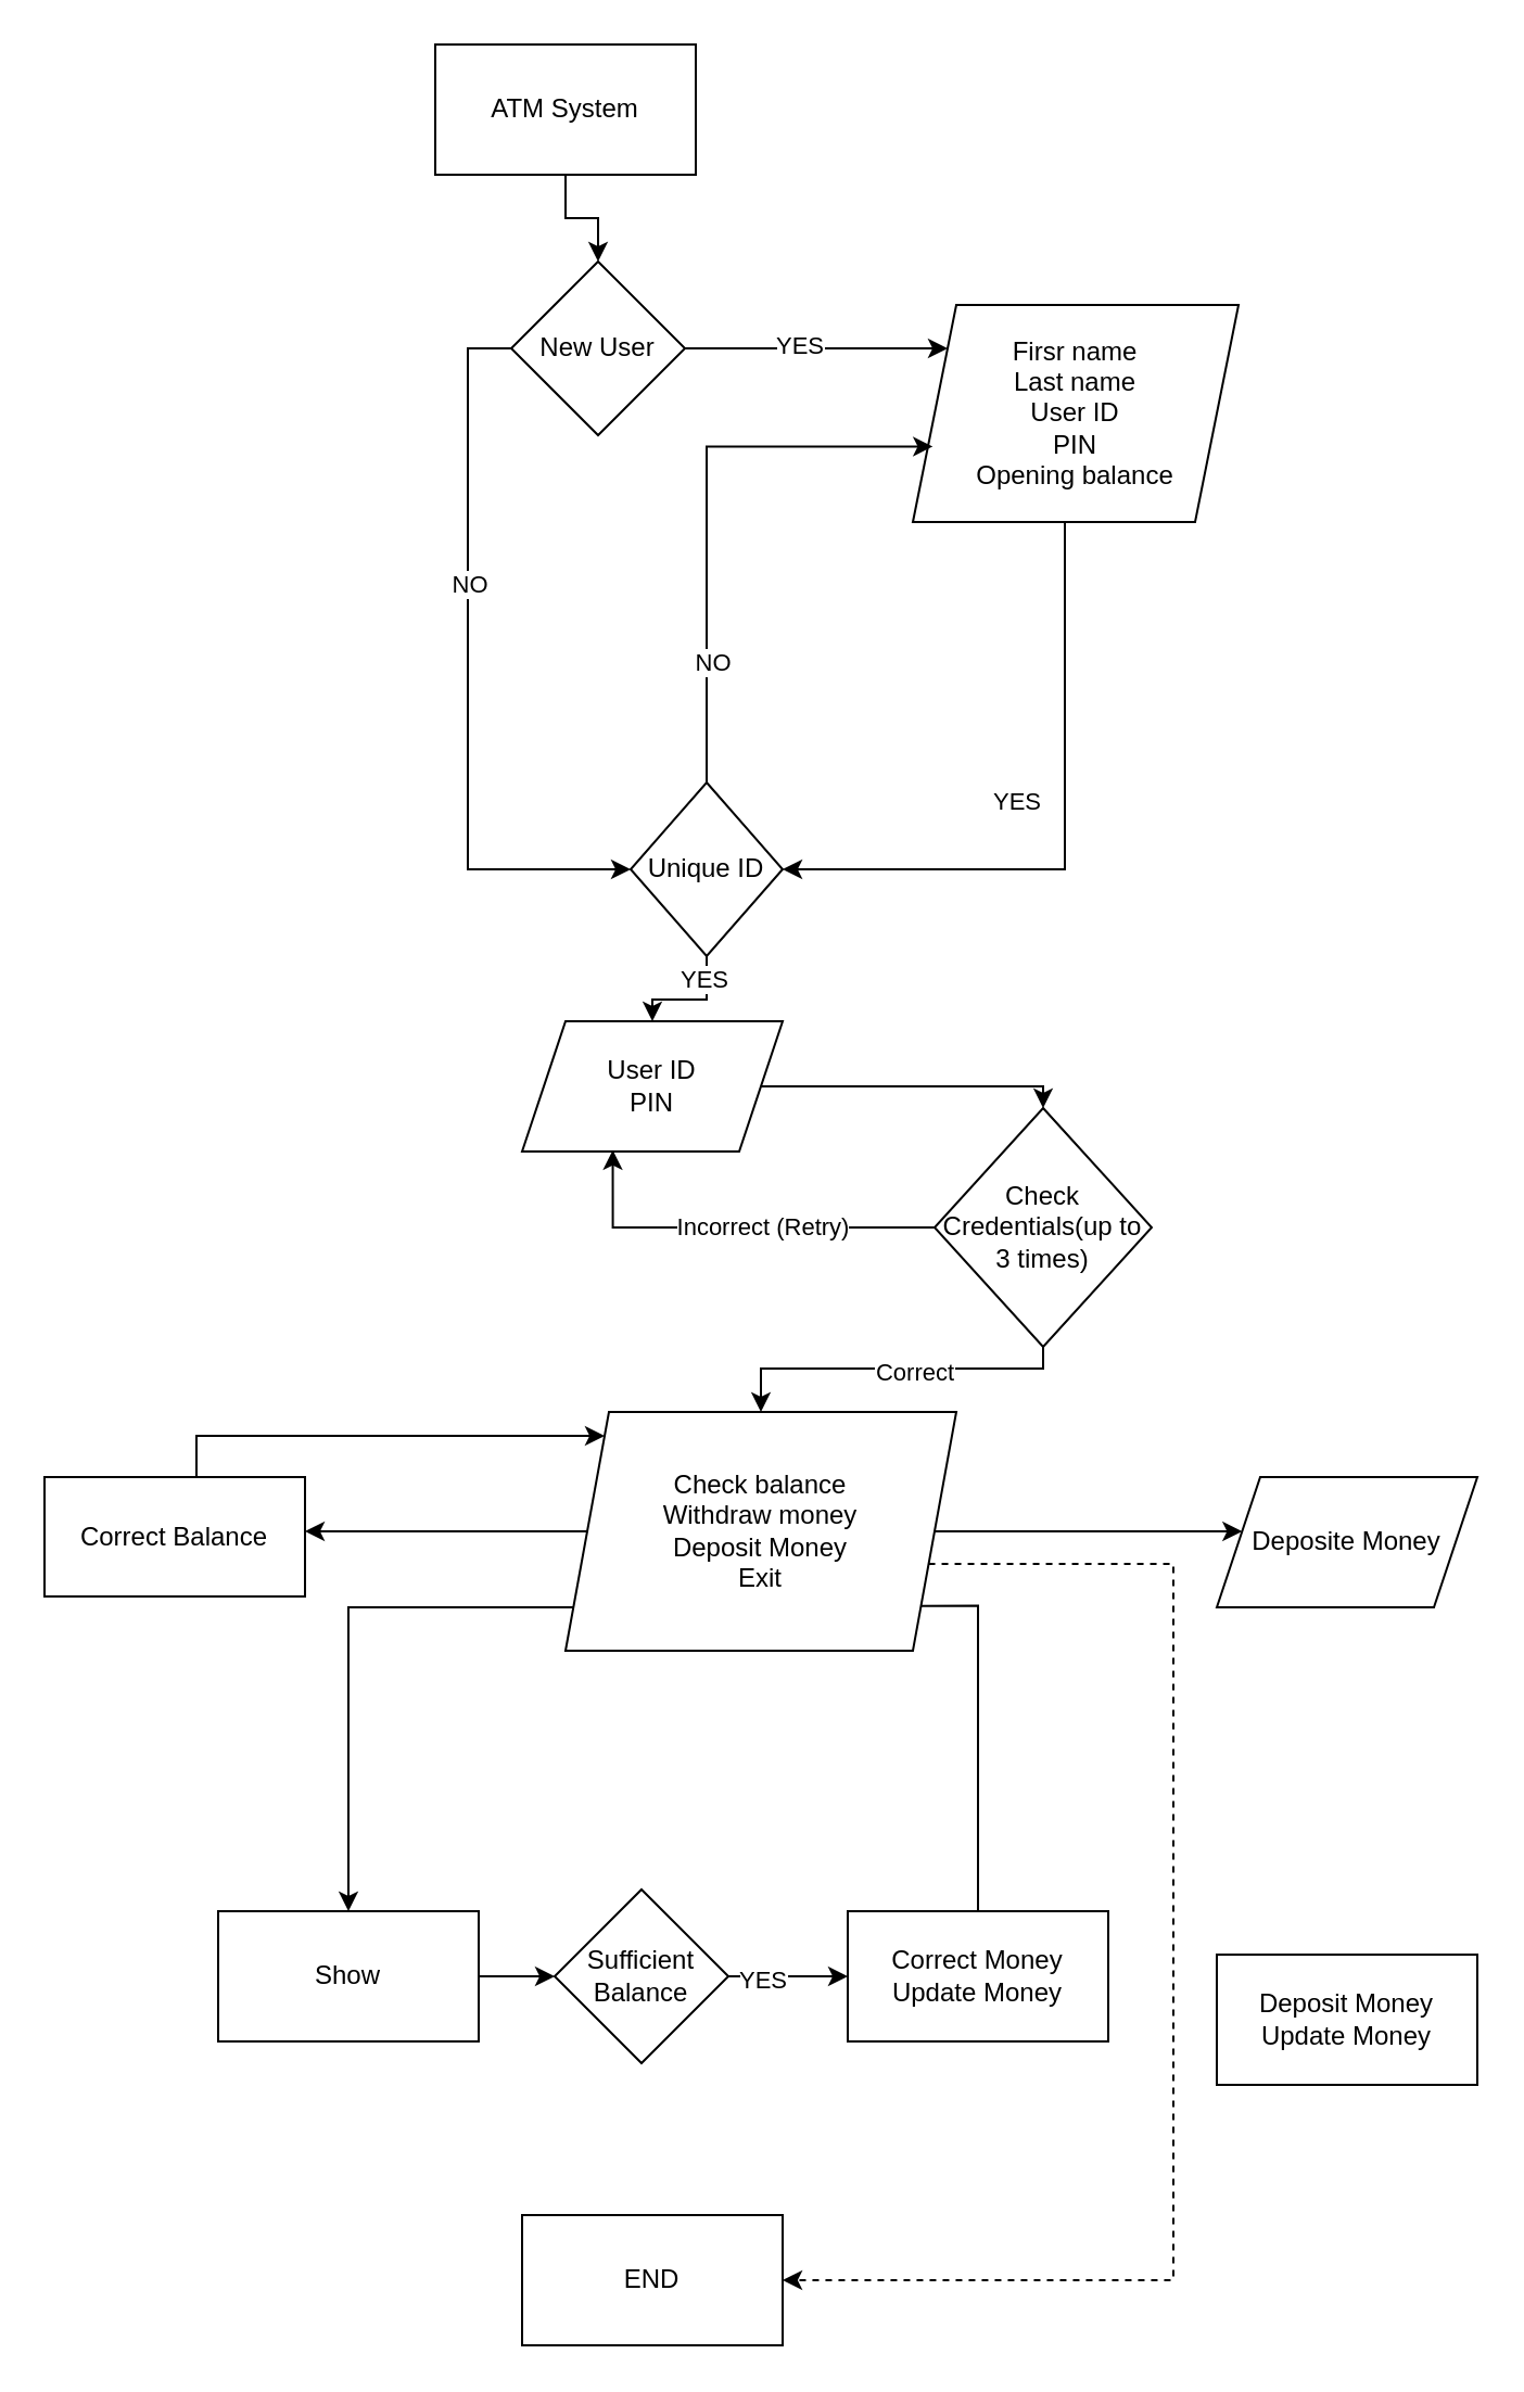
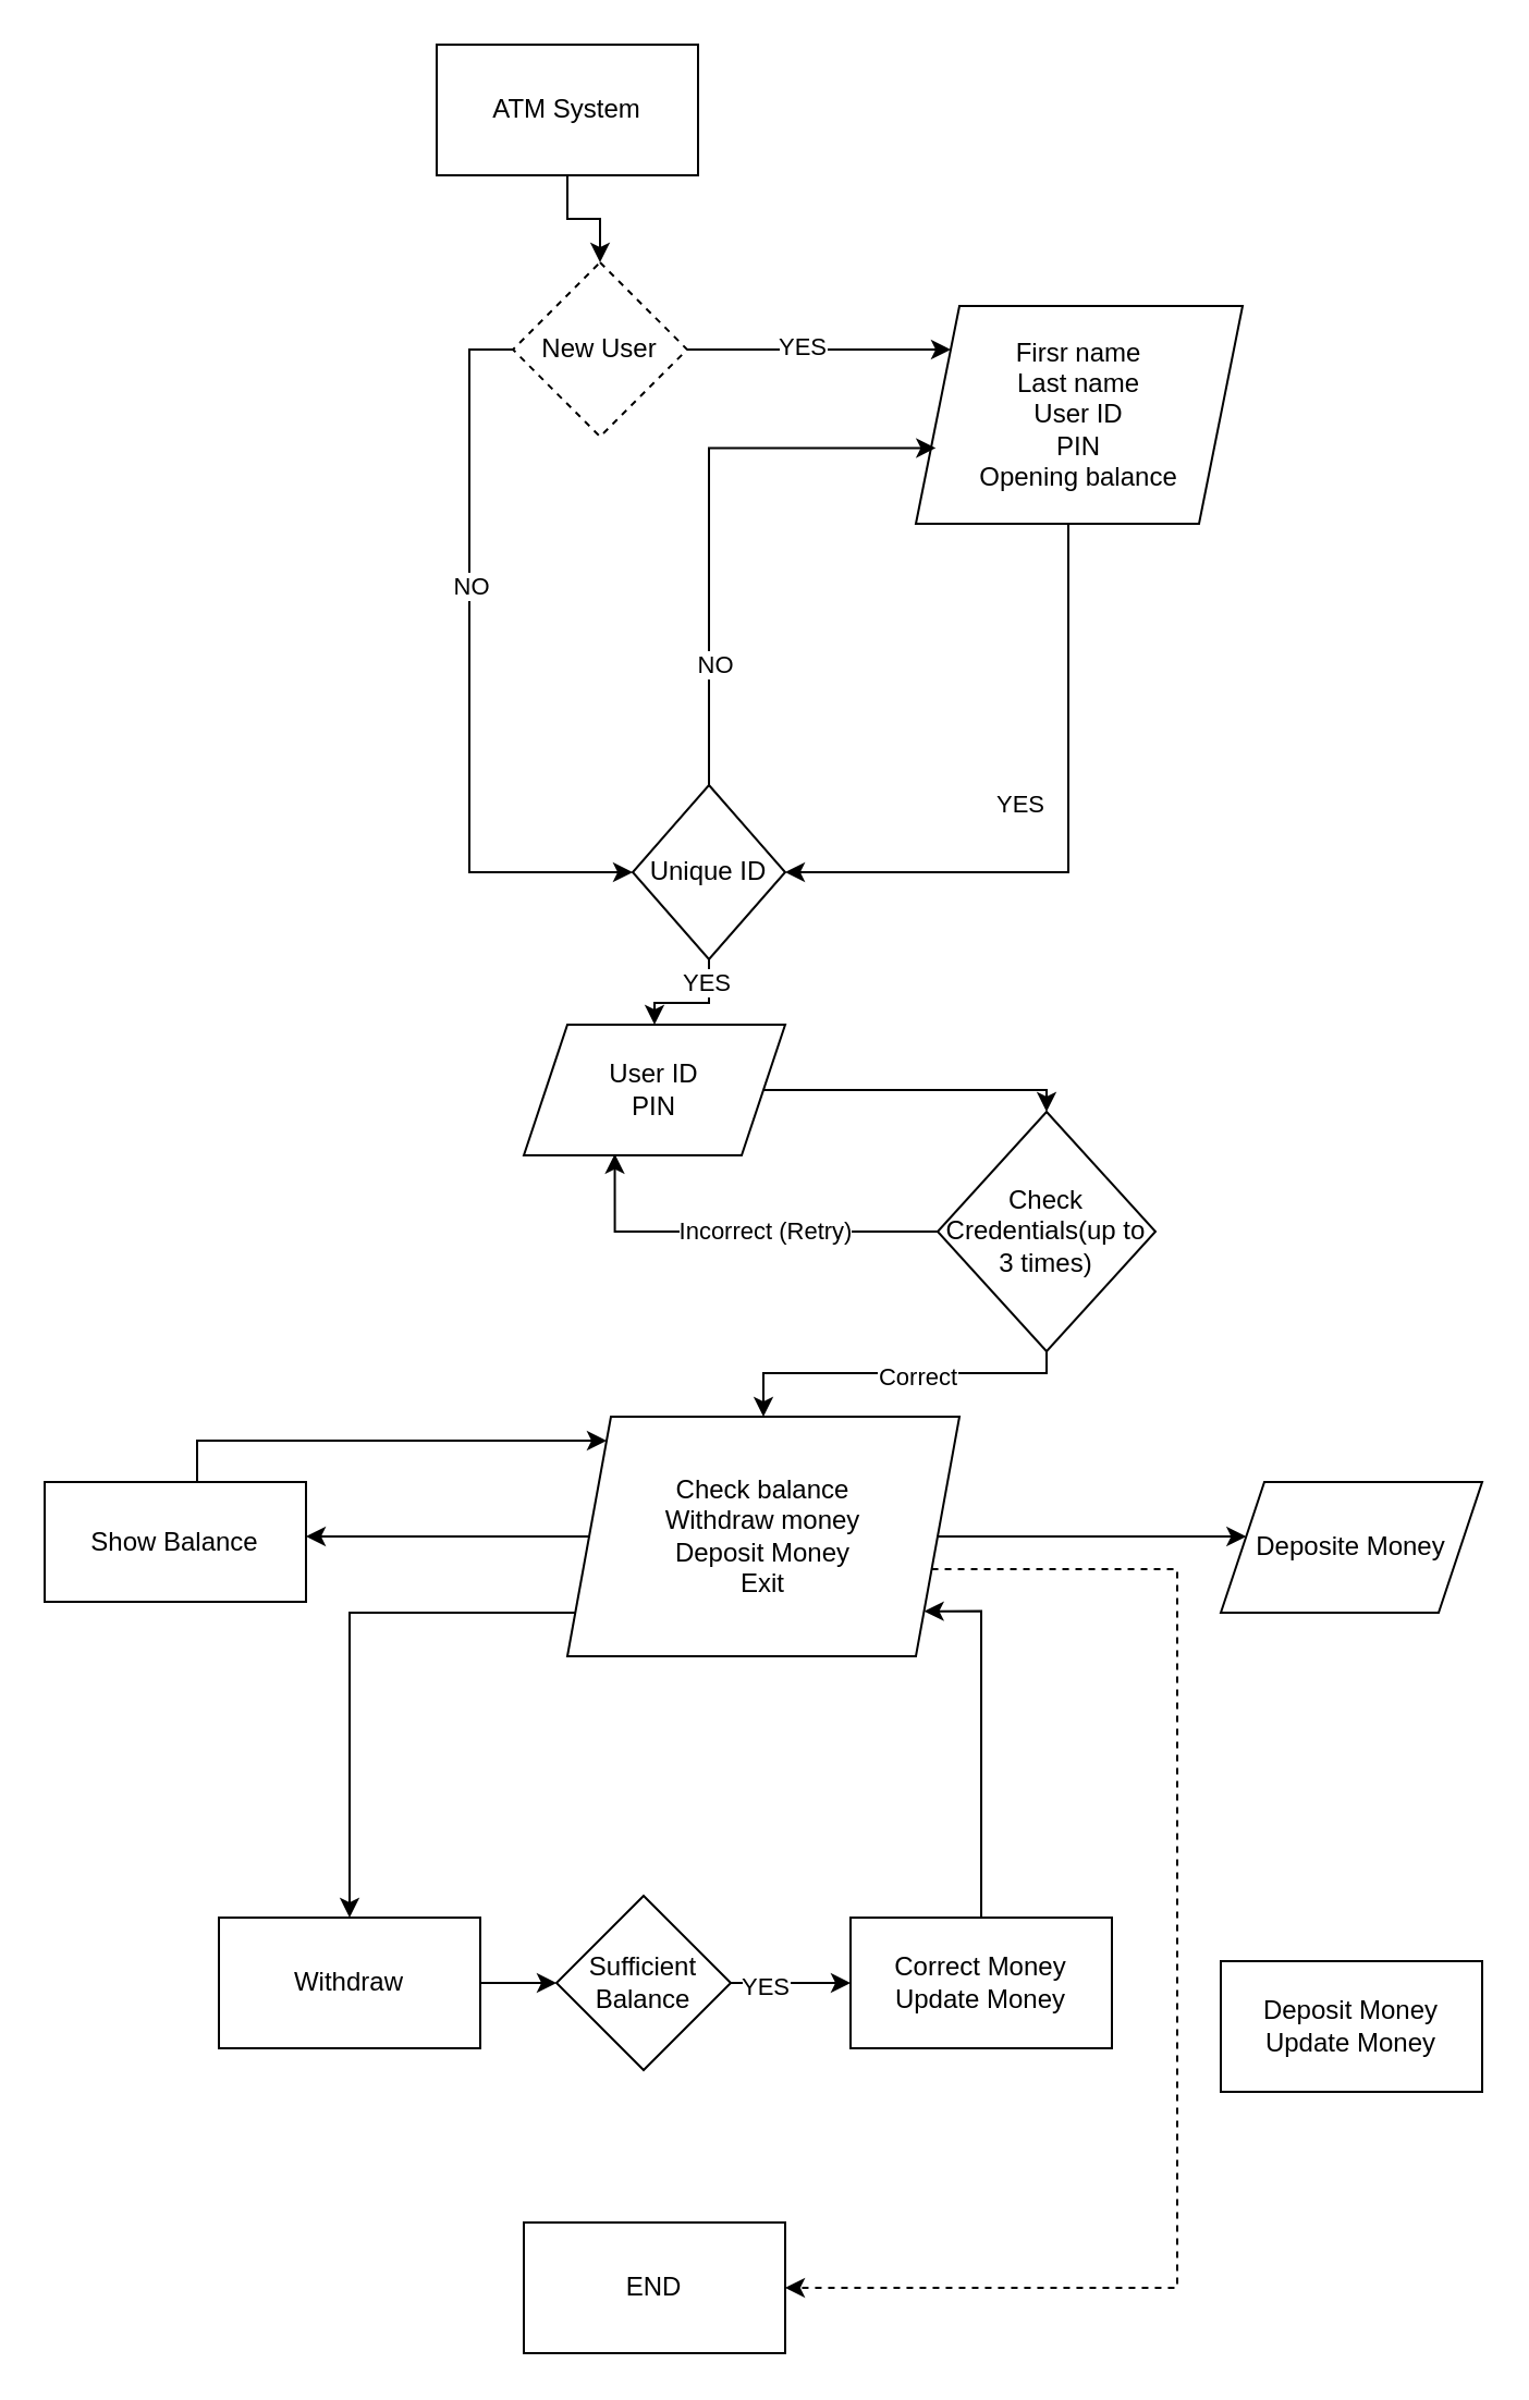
  <mxCell id="0" />
  <mxCell id="1" parent="0" />
  <mxCell id="2" value="" style="edgeStyle=orthogonalEdgeStyle;rounded=0;orthogonalLoop=1;jettySize=auto;html=1;" edge="1" parent="1" source="3" target="8"><mxGeometry relative="1" as="geometry" /></mxCell>
  <mxCell id="3" value="ATM System" style="rounded=0;whiteSpace=wrap;html=1;" vertex="1" parent="1"><mxGeometry x="200" y="20" width="120" height="60" as="geometry" /></mxCell>
  <mxCell id="4" value="" style="edgeStyle=orthogonalEdgeStyle;rounded=0;orthogonalLoop=1;jettySize=auto;html=1;" edge="1" parent="1" source="8" target="11"><mxGeometry relative="1" as="geometry"><Array as="points"><mxPoint x="430" y="170" /><mxPoint x="430" y="170" /></Array></mxGeometry></mxCell>
  <mxCell id="5" value="YES" style="edgeLabel;html=1;align=center;verticalAlign=middle;resizable=0;points=[];" vertex="1" connectable="0" parent="4"><mxGeometry x="-0.138" y="2" relative="1" as="geometry"><mxPoint as="offset" /></mxGeometry></mxCell>
  <mxCell id="6" style="edgeStyle=orthogonalEdgeStyle;rounded=0;orthogonalLoop=1;jettySize=auto;html=1;exitX=0;exitY=0.5;exitDx=0;exitDy=0;entryX=0;entryY=0.5;entryDx=0;entryDy=0;" edge="1" parent="1" source="8" target="14"><mxGeometry relative="1" as="geometry" /></mxCell>
  <mxCell id="7" value="NO" style="edgeLabel;html=1;align=center;verticalAlign=middle;resizable=0;points=[];" vertex="1" connectable="0" parent="6"><mxGeometry x="-0.233" y="-4" relative="1" as="geometry"><mxPoint x="4" as="offset" /></mxGeometry></mxCell>
- <mxCell id="8" value="New User" style="rhombus;whiteSpace=wrap;html=1;" vertex="1" parent="1"><mxGeometry x="235" y="120" width="80" height="80" as="geometry" /></mxCell>
+ <mxCell id="8" value="New User" style="rhombus;whiteSpace=wrap;html=1;dashed=1;" vertex="1" parent="1"><mxGeometry x="235" y="120" width="80" height="80" as="geometry" /></mxCell>
  <mxCell id="9" value="" style="edgeStyle=orthogonalEdgeStyle;rounded=0;orthogonalLoop=1;jettySize=auto;html=1;" edge="1" parent="1" source="11" target="14"><mxGeometry relative="1" as="geometry"><mxPoint x="385" y="300" as="targetPoint" /><Array as="points"><mxPoint x="490" y="400" /></Array></mxGeometry></mxCell>
  <mxCell id="10" value="YES" style="edgeLabel;html=1;align=center;verticalAlign=middle;resizable=0;points=[];" vertex="1" connectable="0" parent="9"><mxGeometry x="-0.117" relative="1" as="geometry"><mxPoint x="-23" as="offset" /></mxGeometry></mxCell>
  <mxCell id="11" value="Firsr name&lt;div&gt;Last name&lt;/div&gt;&lt;div&gt;User ID&lt;/div&gt;&lt;div&gt;PIN&lt;/div&gt;&lt;div&gt;Opening balance&lt;/div&gt;" style="shape=parallelogram;perimeter=parallelogramPerimeter;whiteSpace=wrap;html=1;fixedSize=1;" vertex="1" parent="1"><mxGeometry x="420" y="140" width="150" height="100" as="geometry" /></mxCell>
  <mxCell id="12" value="" style="edgeStyle=orthogonalEdgeStyle;rounded=0;orthogonalLoop=1;jettySize=auto;html=1;" edge="1" parent="1" source="14" target="16"><mxGeometry relative="1" as="geometry" /></mxCell>
  <mxCell id="13" value="YES" style="edgeLabel;html=1;align=center;verticalAlign=middle;resizable=0;points=[];" vertex="1" connectable="0" parent="12"><mxGeometry x="-0.191" y="2" relative="1" as="geometry"><mxPoint y="-12" as="offset" /></mxGeometry></mxCell>
  <mxCell id="14" value="Unique ID" style="rhombus;whiteSpace=wrap;html=1;" vertex="1" parent="1"><mxGeometry x="290" y="360" width="70" height="80" as="geometry" /></mxCell>
  <mxCell id="15" value="" style="edgeStyle=orthogonalEdgeStyle;rounded=0;orthogonalLoop=1;jettySize=auto;html=1;" edge="1" parent="1" source="16" target="19"><mxGeometry relative="1" as="geometry"><Array as="points"><mxPoint x="460" y="500" /><mxPoint x="460" y="500" /></Array></mxGeometry></mxCell>
  <mxCell id="16" value="User ID&lt;div&gt;PIN&lt;/div&gt;" style="shape=parallelogram;perimeter=parallelogramPerimeter;whiteSpace=wrap;html=1;fixedSize=1;" vertex="1" parent="1"><mxGeometry x="240" y="470" width="120" height="60" as="geometry" /></mxCell>
  <mxCell id="17" value="" style="edgeStyle=orthogonalEdgeStyle;rounded=0;orthogonalLoop=1;jettySize=auto;html=1;" edge="1" parent="1" source="19" target="24"><mxGeometry relative="1" as="geometry"><Array as="points"><mxPoint x="480" y="630" /><mxPoint x="350" y="630" /></Array></mxGeometry></mxCell>
  <mxCell id="18" value="Correct" style="edgeLabel;html=1;align=center;verticalAlign=middle;resizable=0;points=[];" vertex="1" connectable="0" parent="17"><mxGeometry x="-0.422" y="1" relative="1" as="geometry"><mxPoint x="-24" as="offset" /></mxGeometry></mxCell>
  <mxCell id="19" value="Check Credentials(up to 3 times)" style="rhombus;whiteSpace=wrap;html=1;" vertex="1" parent="1"><mxGeometry x="430" y="510" width="100" height="110" as="geometry" /></mxCell>
  <mxCell id="20" value="" style="edgeStyle=orthogonalEdgeStyle;rounded=0;orthogonalLoop=1;jettySize=auto;html=1;dashed=1;" edge="1" parent="1" source="24" target="25"><mxGeometry relative="1" as="geometry"><Array as="points"><mxPoint x="540" y="720" /><mxPoint x="540" y="1050" /></Array></mxGeometry></mxCell>
  <mxCell id="21" value="" style="edgeStyle=orthogonalEdgeStyle;rounded=0;orthogonalLoop=1;jettySize=auto;html=1;" edge="1" parent="1" source="24" target="27"><mxGeometry relative="1" as="geometry"><Array as="points"><mxPoint x="270" y="680" /></Array></mxGeometry></mxCell>
  <mxCell id="22" value="" style="edgeStyle=orthogonalEdgeStyle;rounded=0;orthogonalLoop=1;jettySize=auto;html=1;" edge="1" parent="1" source="24" target="29"><mxGeometry relative="1" as="geometry"><Array as="points"><mxPoint x="160" y="740" /></Array></mxGeometry></mxCell>
  <mxCell id="23" value="" style="edgeStyle=orthogonalEdgeStyle;rounded=0;orthogonalLoop=1;jettySize=auto;html=1;" edge="1" parent="1" source="24" target="35"><mxGeometry relative="1" as="geometry"><Array as="points"><mxPoint x="610" y="705" /><mxPoint x="610" y="705" /></Array></mxGeometry></mxCell>
  <mxCell id="24" value="Check balance&lt;div&gt;Withdraw money&lt;/div&gt;&lt;div&gt;Deposit Money&lt;/div&gt;&lt;div&gt;Exit&lt;/div&gt;" style="shape=parallelogram;perimeter=parallelogramPerimeter;whiteSpace=wrap;html=1;fixedSize=1;" vertex="1" parent="1"><mxGeometry x="260" y="650" width="180" height="110" as="geometry" /></mxCell>
  <mxCell id="25" value="END" style="whiteSpace=wrap;html=1;" vertex="1" parent="1"><mxGeometry x="240" y="1020" width="120" height="60" as="geometry" /></mxCell>
  <mxCell id="26" style="edgeStyle=orthogonalEdgeStyle;rounded=0;orthogonalLoop=1;jettySize=auto;html=1;entryX=0;entryY=0;entryDx=0;entryDy=0;" edge="1" parent="1" source="27" target="24"><mxGeometry relative="1" as="geometry"><Array as="points"><mxPoint x="90" y="661" /></Array></mxGeometry></mxCell>
- <mxCell id="27" value="Correct Balance" style="whiteSpace=wrap;html=1;" vertex="1" parent="1"><mxGeometry x="20" y="680" width="120" height="55" as="geometry" /></mxCell>
+ <mxCell id="27" value="Show Balance" style="whiteSpace=wrap;html=1;" vertex="1" parent="1"><mxGeometry x="20" y="680" width="120" height="55" as="geometry" /></mxCell>
  <mxCell id="28" value="" style="edgeStyle=orthogonalEdgeStyle;rounded=0;orthogonalLoop=1;jettySize=auto;html=1;" edge="1" parent="1" source="29" target="32"><mxGeometry relative="1" as="geometry" /></mxCell>
- <mxCell id="29" value="Show" style="whiteSpace=wrap;html=1;" vertex="1" parent="1"><mxGeometry x="100" y="880" width="120" height="60" as="geometry" /></mxCell>
+ <mxCell id="29" value="Withdraw" style="whiteSpace=wrap;html=1;" vertex="1" parent="1"><mxGeometry x="100" y="880" width="120" height="60" as="geometry" /></mxCell>
  <mxCell id="30" value="" style="edgeStyle=orthogonalEdgeStyle;rounded=0;orthogonalLoop=1;jettySize=auto;html=1;" edge="1" parent="1" source="32" target="33"><mxGeometry relative="1" as="geometry" /></mxCell>
  <mxCell id="31" value="YES" style="edgeLabel;html=1;align=center;verticalAlign=middle;resizable=0;points=[];" vertex="1" connectable="0" parent="30"><mxGeometry x="-0.442" y="-1" relative="1" as="geometry"><mxPoint as="offset" /></mxGeometry></mxCell>
  <mxCell id="32" value="&lt;div&gt;&lt;span style=&quot;background-color: transparent; color: light-dark(rgb(0, 0, 0), rgb(255, 255, 255));&quot;&gt;Sufficient Balance&lt;/span&gt;&lt;/div&gt;" style="rhombus;whiteSpace=wrap;html=1;" vertex="1" parent="1"><mxGeometry x="255" y="870" width="80" height="80" as="geometry" /></mxCell>
  <mxCell id="33" value="Correct Money&lt;div&gt;Update Money&lt;/div&gt;" style="whiteSpace=wrap;html=1;" vertex="1" parent="1"><mxGeometry x="390" y="880" width="120" height="60" as="geometry" /></mxCell>
- <mxCell id="34" style="edgeStyle=orthogonalEdgeStyle;rounded=0;orthogonalLoop=1;jettySize=auto;html=1;entryX=0.91;entryY=0.812;entryDx=0;entryDy=0;entryPerimeter=0;endArrow=none;" edge="1" parent="1" source="33" target="24"><mxGeometry relative="1" as="geometry"><Array as="points"><mxPoint x="450" y="739" /></Array></mxGeometry></mxCell>
+ <mxCell id="34" style="edgeStyle=orthogonalEdgeStyle;rounded=0;orthogonalLoop=1;jettySize=auto;html=1;entryX=0.91;entryY=0.812;entryDx=0;entryDy=0;entryPerimeter=0;" edge="1" parent="1" source="33" target="24"><mxGeometry relative="1" as="geometry"><Array as="points"><mxPoint x="450" y="739" /></Array></mxGeometry></mxCell>
  <mxCell id="35" value="Deposite Money" style="shape=parallelogram;perimeter=parallelogramPerimeter;whiteSpace=wrap;html=1;fixedSize=1;" vertex="1" parent="1"><mxGeometry x="560" y="680" width="120" height="60" as="geometry" /></mxCell>
  <mxCell id="36" value="Deposit Money&lt;div&gt;Update Money&lt;/div&gt;" style="whiteSpace=wrap;html=1;" vertex="1" parent="1"><mxGeometry x="560" y="900" width="120" height="60" as="geometry" /></mxCell>
  <mxCell id="37" style="edgeStyle=orthogonalEdgeStyle;rounded=0;orthogonalLoop=1;jettySize=auto;html=1;exitX=0;exitY=0.5;exitDx=0;exitDy=0;entryX=0.348;entryY=0.99;entryDx=0;entryDy=0;entryPerimeter=0;" edge="1" parent="1" source="19" target="16"><mxGeometry relative="1" as="geometry"><mxPoint x="359.96" y="644.97" as="sourcePoint" /><mxPoint x="190" y="619.97" as="targetPoint" /><Array as="points"><mxPoint x="282" y="565" /></Array></mxGeometry></mxCell>
  <mxCell id="38" value="Incorrect (Retry)" style="edgeLabel;html=1;align=center;verticalAlign=middle;resizable=0;points=[];" vertex="1" connectable="0" parent="37"><mxGeometry x="-0.132" y="-1" relative="1" as="geometry"><mxPoint as="offset" /></mxGeometry></mxCell>
  <mxCell id="39" style="edgeStyle=orthogonalEdgeStyle;rounded=0;orthogonalLoop=1;jettySize=auto;html=1;exitX=0.5;exitY=0;exitDx=0;exitDy=0;entryX=0.061;entryY=0.652;entryDx=0;entryDy=0;entryPerimeter=0;" edge="1" parent="1" source="14" target="11"><mxGeometry relative="1" as="geometry"><Array as="points"><mxPoint x="325" y="205" /></Array></mxGeometry></mxCell>
  <mxCell id="40" value="NO" style="edgeLabel;html=1;align=center;verticalAlign=middle;resizable=0;points=[];" vertex="1" connectable="0" parent="39"><mxGeometry x="-0.565" y="-2" relative="1" as="geometry"><mxPoint as="offset" /></mxGeometry></mxCell>
